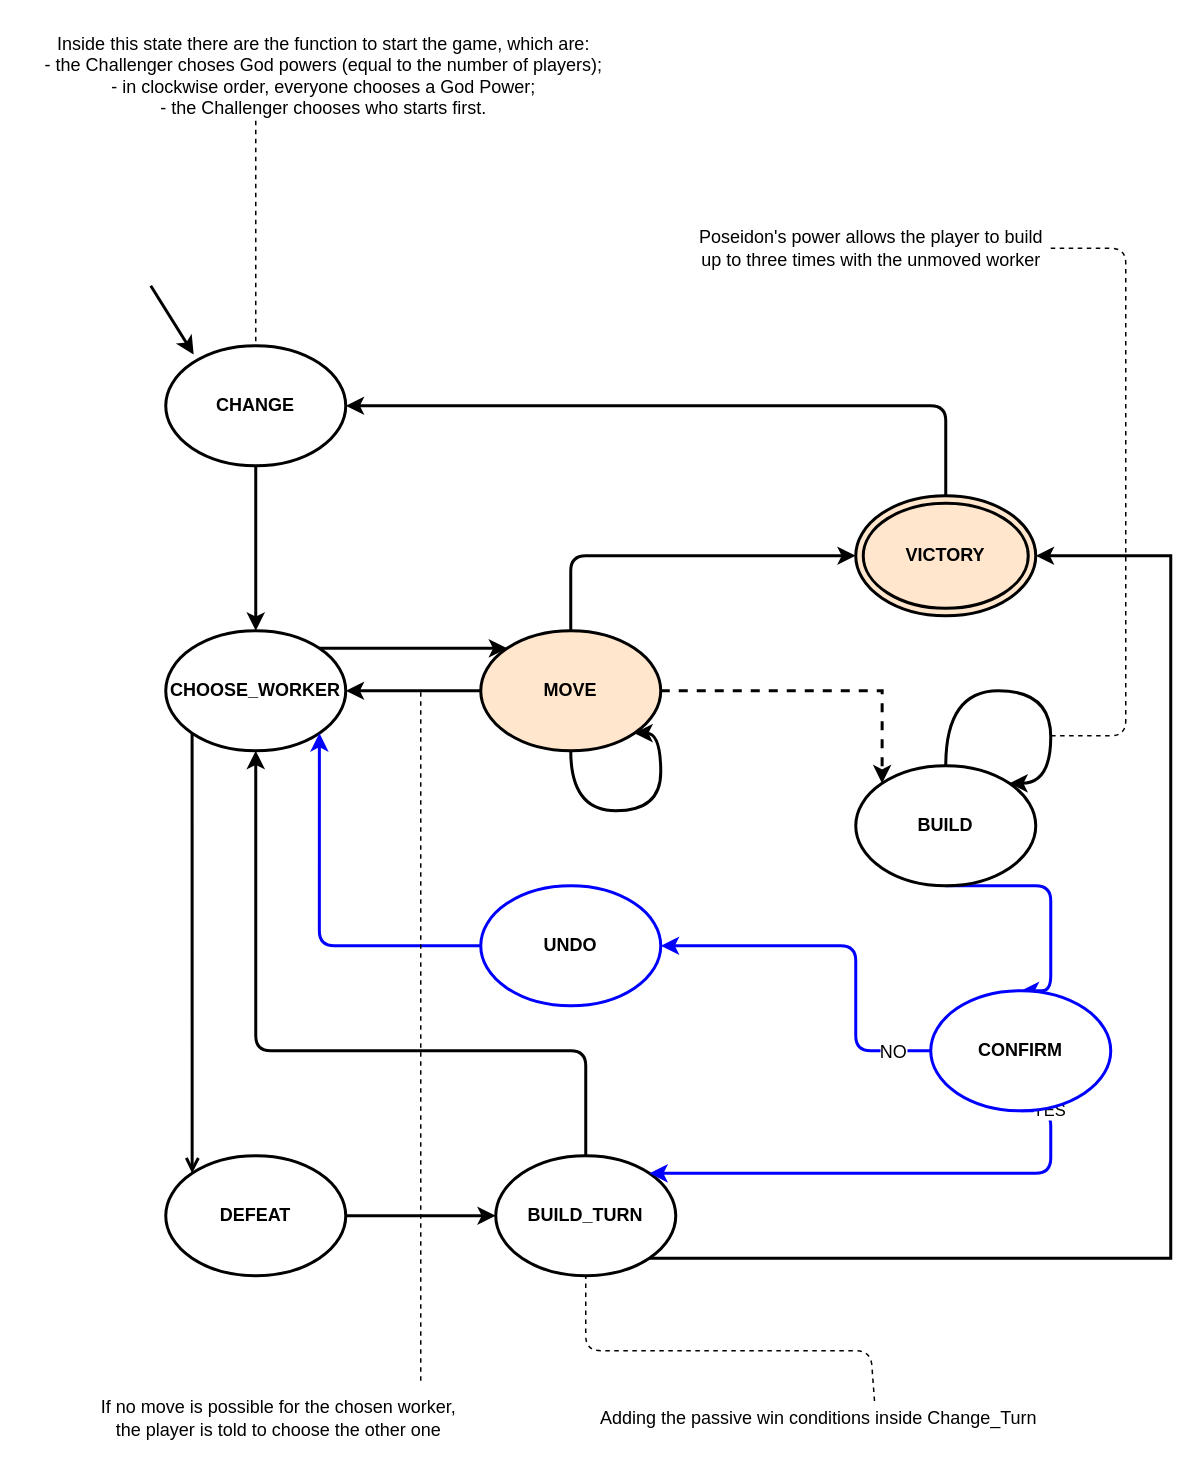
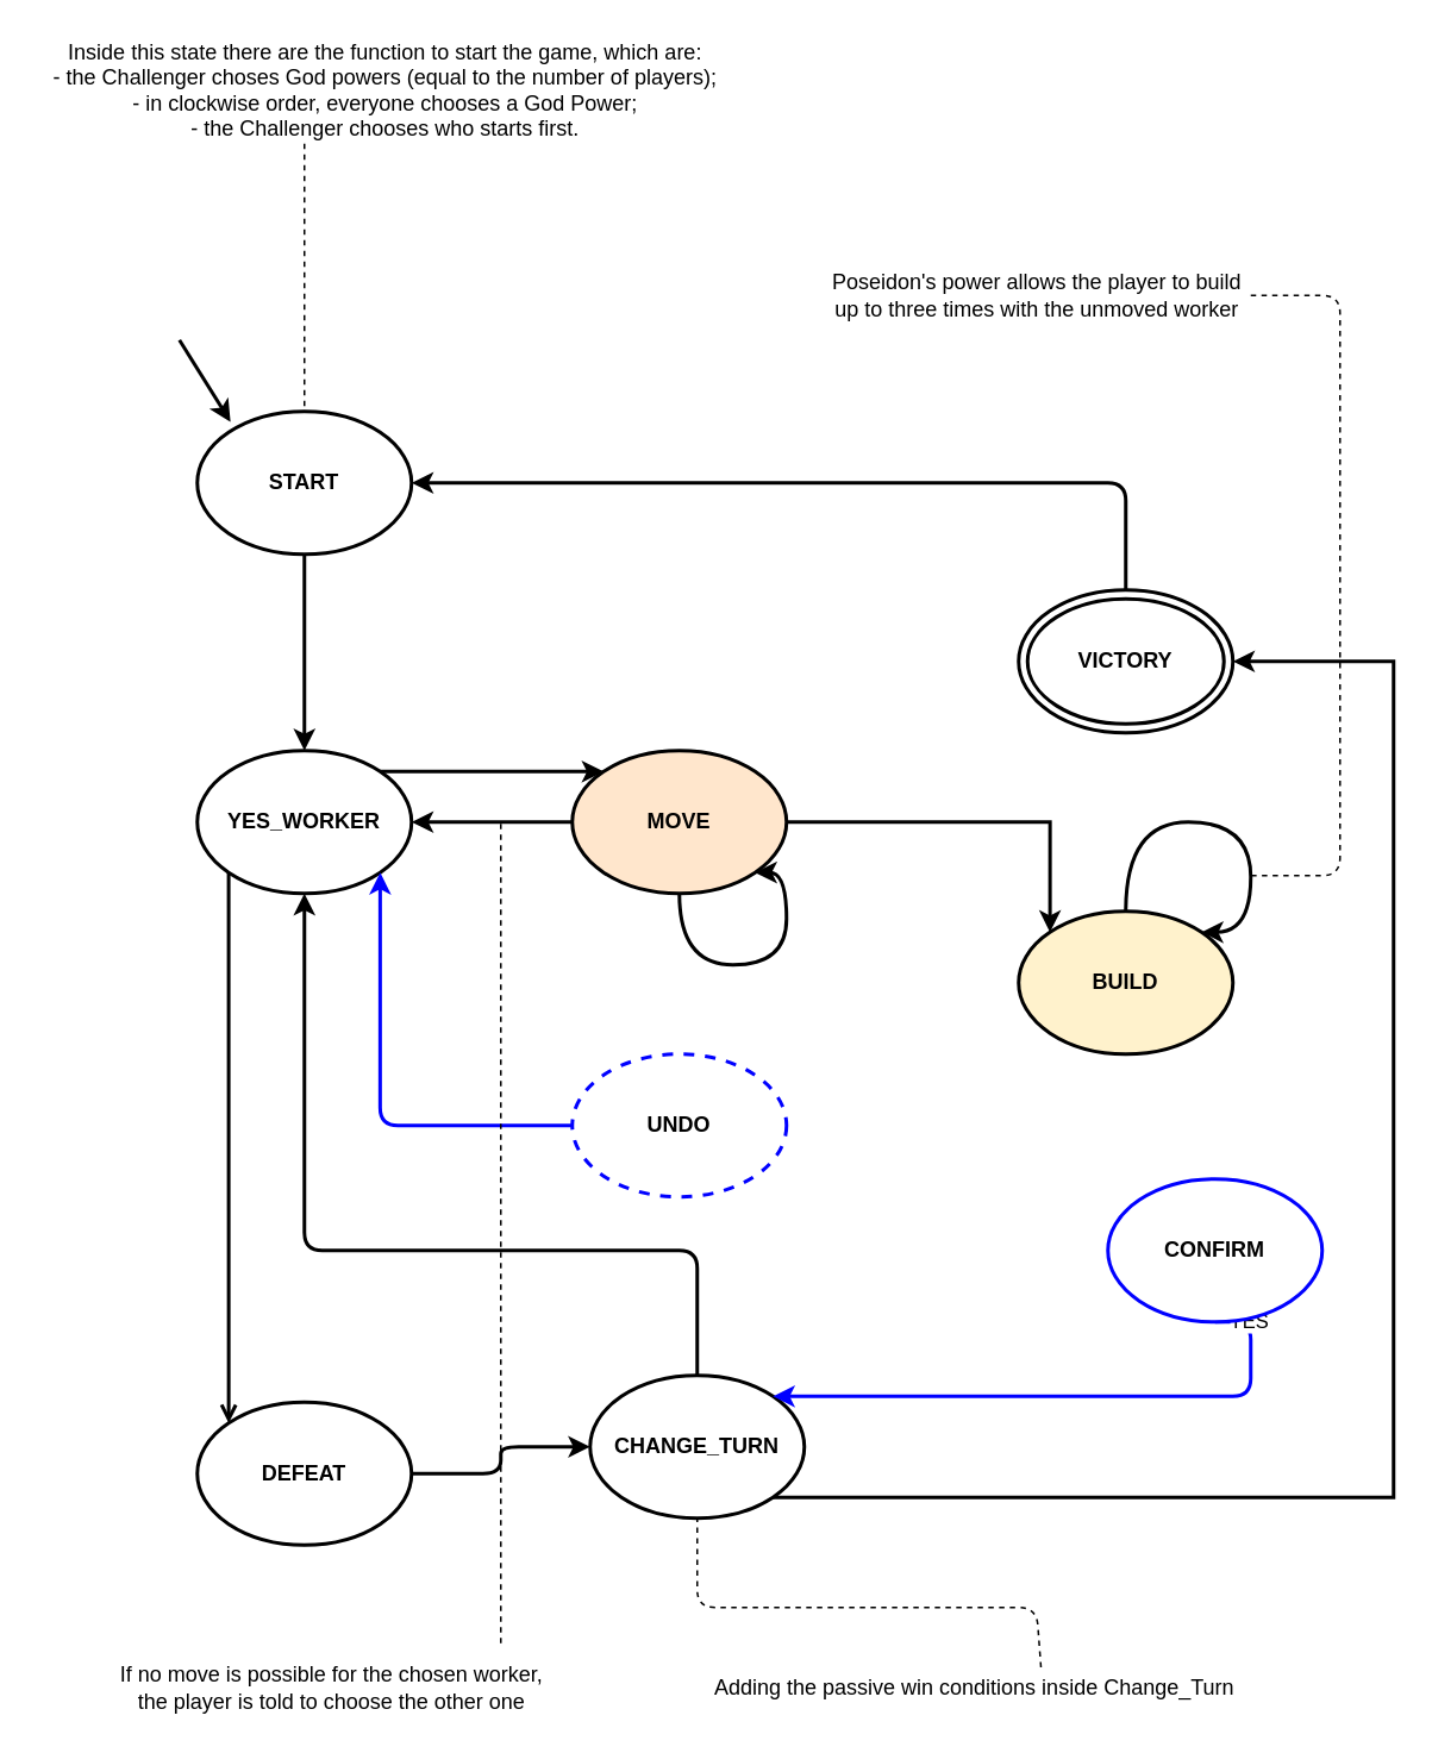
  <mxCell id="0" />
  <mxCell id="1" parent="0" />
  <mxCell id="2" style="edgeStyle=orthogonalEdgeStyle;rounded=1;orthogonalLoop=1;jettySize=auto;html=1;exitX=0.5;exitY=1;exitDx=0;exitDy=0;entryX=0.5;entryY=0;entryDx=0;entryDy=0;strokeWidth=2;" parent="1" source="24" target="5" edge="1"><mxGeometry relative="1" as="geometry"><mxPoint x="110" y="580" as="targetPoint" /><mxPoint x="-20" y="540" as="sourcePoint" /><Array as="points" /></mxGeometry></mxCell>
  <mxCell id="3" style="edgeStyle=orthogonalEdgeStyle;orthogonalLoop=1;jettySize=auto;html=1;exitX=0;exitY=1;exitDx=0;exitDy=0;entryX=0;entryY=0;entryDx=0;entryDy=0;strokeWidth=2;endArrow=open;" parent="1" source="5" target="13" edge="1"><mxGeometry relative="1" as="geometry"><Array as="points"><mxPoint x="128" y="780" /><mxPoint x="128" y="780" /></Array></mxGeometry></mxCell>
  <mxCell id="4" style="edgeStyle=orthogonalEdgeStyle;orthogonalLoop=1;jettySize=auto;html=1;exitX=1;exitY=0;exitDx=0;exitDy=0;entryX=0;entryY=0;entryDx=0;entryDy=0;strokeColor=#000000;strokeWidth=2;" parent="1" source="5" target="8" edge="1"><mxGeometry relative="1" as="geometry" /></mxCell>
- <mxCell id="5" value="CHOOSE_WORKER" style="ellipse;whiteSpace=wrap;html=1;strokeWidth=2;fontStyle=1" parent="1" vertex="1"><mxGeometry x="110" y="420" width="120" height="80" as="geometry" /></mxCell>
- <mxCell id="6" style="edgeStyle=orthogonalEdgeStyle;orthogonalLoop=1;jettySize=auto;html=1;exitX=0.5;exitY=0;exitDx=0;exitDy=0;entryX=0;entryY=0.5;entryDx=0;entryDy=0;strokeColor=#000000;strokeWidth=2;fontColor=#000000;" parent="1" source="8" target="28" edge="1"><mxGeometry relative="1" as="geometry" /></mxCell>
+ <mxCell id="5" value="YES_WORKER" style="ellipse;whiteSpace=wrap;html=1;strokeWidth=2;fontStyle=1" parent="1" vertex="1"><mxGeometry x="110" y="420" width="120" height="80" as="geometry" /></mxCell>
  <mxCell id="7" style="edgeStyle=orthogonalEdgeStyle;orthogonalLoop=1;jettySize=auto;html=1;exitX=0;exitY=1;exitDx=0;exitDy=0;entryX=1;entryY=0.5;entryDx=0;entryDy=0;strokeColor=#000000;strokeWidth=2;" parent="1" source="8" target="5" edge="1"><mxGeometry relative="1" as="geometry"><Array as="points"><mxPoint x="338" y="460" /></Array></mxGeometry></mxCell>
  <mxCell id="8" value="MOVE" style="ellipse;whiteSpace=wrap;html=1;strokeWidth=2;fontStyle=1;fillColor=#ffe6cc;" parent="1" vertex="1"><mxGeometry x="320" y="420" width="120" height="80" as="geometry" /></mxCell>
- <mxCell id="9" style="edgeStyle=orthogonalEdgeStyle;orthogonalLoop=1;jettySize=auto;html=1;exitX=0.5;exitY=1;exitDx=0;exitDy=0;entryX=0.5;entryY=0;entryDx=0;entryDy=0;strokeWidth=2;fillColor=#0050ef;strokeColor=#0000FF;" parent="1" source="10" target="20" edge="1"><mxGeometry relative="1" as="geometry"><Array as="points"><mxPoint x="700" y="590" /></Array></mxGeometry></mxCell>
- <mxCell id="10" value="BUILD" style="ellipse;whiteSpace=wrap;html=1;strokeWidth=2;fontStyle=1" parent="1" vertex="1"><mxGeometry x="570" y="510" width="120" height="80" as="geometry" /></mxCell>
+ <mxCell id="10" value="BUILD" style="ellipse;whiteSpace=wrap;html=1;strokeWidth=2;fontStyle=1;fillColor=#fff2cc;" parent="1" vertex="1"><mxGeometry x="570" y="510" width="120" height="80" as="geometry" /></mxCell>
  <mxCell id="11" style="edgeStyle=orthogonalEdgeStyle;rounded=1;orthogonalLoop=1;jettySize=auto;html=1;exitX=0.5;exitY=0;exitDx=0;exitDy=0;entryX=1;entryY=0.5;entryDx=0;entryDy=0;strokeWidth=2;fillColor=#fa6800;strokeColor=#000000;" parent="1" source="29" target="24" edge="1"><mxGeometry relative="1" as="geometry"><Array as="points"><mxPoint x="630" y="270" /></Array></mxGeometry></mxCell>
  <mxCell id="12" style="edgeStyle=orthogonalEdgeStyle;orthogonalLoop=1;jettySize=auto;html=1;entryX=0;entryY=0.5;entryDx=0;entryDy=0;strokeWidth=2;" parent="1" source="13" target="16" edge="1"><mxGeometry relative="1" as="geometry" /></mxCell>
- <mxCell id="13" value="DEFEAT" style="ellipse;whiteSpace=wrap;html=1;strokeWidth=2;fontStyle=1" parent="1" vertex="1"><mxGeometry x="110" y="770" width="120" height="80" as="geometry" /></mxCell>
+ <mxCell id="13" value="DEFEAT" style="ellipse;whiteSpace=wrap;html=1;strokeWidth=2;fontStyle=1" parent="1" vertex="1"><mxGeometry x="110" y="785" width="120" height="80" as="geometry" /></mxCell>
  <mxCell id="14" style="edgeStyle=orthogonalEdgeStyle;orthogonalLoop=1;jettySize=auto;html=1;exitX=0.5;exitY=0;exitDx=0;exitDy=0;strokeWidth=2;" parent="1" source="16" edge="1"><mxGeometry relative="1" as="geometry"><mxPoint x="170" y="500" as="targetPoint" /><Array as="points"><mxPoint x="390" y="700" /><mxPoint x="170" y="700" /></Array></mxGeometry></mxCell>
  <mxCell id="15" style="edgeStyle=orthogonalEdgeStyle;rounded=0;orthogonalLoop=1;jettySize=auto;html=1;exitX=1;exitY=1;exitDx=0;exitDy=0;entryX=1;entryY=0.5;entryDx=0;entryDy=0;strokeWidth=2;" parent="1" source="16" target="28" edge="1"><mxGeometry relative="1" as="geometry"><Array as="points"><mxPoint x="780" y="838" /><mxPoint x="780" y="370" /></Array></mxGeometry></mxCell>
- <mxCell id="16" value="BUILD_TURN" style="ellipse;whiteSpace=wrap;html=1;strokeWidth=2;fontStyle=1" parent="1" vertex="1"><mxGeometry x="330" y="770" width="120" height="80" as="geometry" /></mxCell>
- <mxCell id="17" style="edgeStyle=orthogonalEdgeStyle;orthogonalLoop=1;jettySize=auto;html=1;entryX=1;entryY=0.5;entryDx=0;entryDy=0;strokeColor=#0000FF;strokeWidth=2;exitX=0;exitY=0.5;exitDx=0;exitDy=0;" parent="1" source="20" target="22" edge="1"><mxGeometry relative="1" as="geometry"><Array as="points"><mxPoint x="570" y="700" /><mxPoint x="570" y="630" /></Array></mxGeometry></mxCell>
- <mxCell id="18" value="NO" style="text;html=1;align=center;verticalAlign=middle;resizable=0;points=[];labelBackgroundColor=#ffffff;" parent="17" vertex="1" connectable="0"><mxGeometry x="-0.79" relative="1" as="geometry"><mxPoint as="offset" /></mxGeometry></mxCell>
+ <mxCell id="16" value="CHANGE_TURN" style="ellipse;whiteSpace=wrap;html=1;strokeWidth=2;fontStyle=1" parent="1" vertex="1"><mxGeometry x="330" y="770" width="120" height="80" as="geometry" /></mxCell>
  <mxCell id="19" value="YES" style="edgeStyle=orthogonalEdgeStyle;orthogonalLoop=1;jettySize=auto;html=1;entryX=1;entryY=0;entryDx=0;entryDy=0;strokeColor=#0000FF;strokeWidth=2;exitX=0.5;exitY=1;exitDx=0;exitDy=0;" parent="1" source="20" target="16" edge="1"><mxGeometry x="-0.885" relative="1" as="geometry"><Array as="points"><mxPoint x="700" y="782" /></Array><mxPoint as="offset" /></mxGeometry></mxCell>
  <mxCell id="20" value="CONFIRM" style="ellipse;whiteSpace=wrap;html=1;strokeWidth=2;strokeColor=#0000FF;fontStyle=1" parent="1" vertex="1"><mxGeometry x="620" y="660" width="120" height="80" as="geometry" /></mxCell>
  <mxCell id="21" style="edgeStyle=orthogonalEdgeStyle;orthogonalLoop=1;jettySize=auto;html=1;entryX=1;entryY=1;entryDx=0;entryDy=0;strokeColor=#0000FF;strokeWidth=2;" parent="1" source="22" target="5" edge="1"><mxGeometry relative="1" as="geometry" /></mxCell>
- <mxCell id="22" value="UNDO" style="ellipse;whiteSpace=wrap;html=1;strokeWidth=2;strokeColor=#0000FF;fontStyle=1" parent="1" vertex="1"><mxGeometry x="320" y="590" width="120" height="80" as="geometry" /></mxCell>
- <mxCell id="23" style="edgeStyle=orthogonalEdgeStyle;rounded=0;orthogonalLoop=1;jettySize=auto;html=1;strokeWidth=2;entryX=0;entryY=0;entryDx=0;entryDy=0;exitX=1;exitY=0.5;exitDx=0;exitDy=0;dashed=1;" parent="1" source="8" target="10" edge="1"><mxGeometry relative="1" as="geometry"><mxPoint x="379.5" y="580" as="targetPoint" /><mxPoint x="379.5" y="500" as="sourcePoint" /></mxGeometry></mxCell>
- <mxCell id="24" value="CHANGE" style="ellipse;whiteSpace=wrap;html=1;strokeWidth=2;fontStyle=1" parent="1" vertex="1"><mxGeometry x="110" y="230" width="120" height="80" as="geometry" /></mxCell>
+ <mxCell id="22" value="UNDO" style="ellipse;whiteSpace=wrap;html=1;strokeWidth=2;strokeColor=#0000FF;fontStyle=1;dashed=1;" parent="1" vertex="1"><mxGeometry x="320" y="590" width="120" height="80" as="geometry" /></mxCell>
+ <mxCell id="23" style="edgeStyle=orthogonalEdgeStyle;rounded=0;orthogonalLoop=1;jettySize=auto;html=1;strokeWidth=2;entryX=0;entryY=0;entryDx=0;entryDy=0;exitX=1;exitY=0.5;exitDx=0;exitDy=0;" parent="1" source="8" target="10" edge="1"><mxGeometry relative="1" as="geometry"><mxPoint x="379.5" y="580" as="targetPoint" /><mxPoint x="379.5" y="500" as="sourcePoint" /></mxGeometry></mxCell>
+ <mxCell id="24" value="START" style="ellipse;whiteSpace=wrap;html=1;strokeWidth=2;fontStyle=1" parent="1" vertex="1"><mxGeometry x="110" y="230" width="120" height="80" as="geometry" /></mxCell>
  <mxCell id="25" value="" style="endArrow=classic;html=1;strokeColor=#000000;strokeWidth=2;entryX=0.155;entryY=0.073;entryDx=0;entryDy=0;entryPerimeter=0;" parent="1" target="24" edge="1"><mxGeometry width="50" height="50" relative="1" as="geometry"><mxPoint x="100" y="190" as="sourcePoint" /><mxPoint x="-570" y="820" as="targetPoint" /></mxGeometry></mxCell>
  <mxCell id="26" value="Inside this state there are the function to start the game, which are:&lt;br&gt;- the Challenger choses God powers (equal to the number of players);&lt;br&gt;- in clockwise order, everyone chooses a God Power;&lt;br&gt;- the Challenger chooses who starts first." style="text;html=1;align=center;verticalAlign=middle;resizable=0;points=[];autosize=1;" parent="1" vertex="1"><mxGeometry x="20" y="20" width="390" height="60" as="geometry" /></mxCell>
  <mxCell id="27" value="" style="group;labelBackgroundColor=none;" parent="1" vertex="1" connectable="0"><mxGeometry x="570" y="330" width="120" height="80" as="geometry" /></mxCell>
- <mxCell id="28" value="VICTORY" style="ellipse;whiteSpace=wrap;html=1;strokeWidth=2;fontStyle=1;strokeColor=#000000;shadow=0;fillColor=#ffe6cc;" parent="27" vertex="1"><mxGeometry width="120" height="80" as="geometry" /></mxCell>
+ <mxCell id="28" value="VICTORY" style="ellipse;whiteSpace=wrap;html=1;strokeWidth=2;fontStyle=1;strokeColor=#000000;shadow=0;" parent="27" vertex="1"><mxGeometry width="120" height="80" as="geometry" /></mxCell>
  <mxCell id="29" value="" style="ellipse;whiteSpace=wrap;html=1;shadow=0;strokeWidth=2;fillColor=none;" parent="27" vertex="1"><mxGeometry x="5" y="5" width="110" height="70" as="geometry" /></mxCell>
  <mxCell id="30" value="Adding the passive win conditions inside Change_Turn" style="text;html=1;align=center;verticalAlign=middle;resizable=0;points=[];autosize=1;" parent="1" vertex="1"><mxGeometry x="390" y="935" width="310" height="20" as="geometry" /></mxCell>
  <mxCell id="31" style="edgeStyle=orthogonalEdgeStyle;orthogonalLoop=1;jettySize=auto;html=1;entryX=1;entryY=0;entryDx=0;entryDy=0;strokeWidth=2;fillColor=#e51400;strokeColor=#000000;curved=1;" parent="1" target="10" edge="1"><mxGeometry relative="1" as="geometry"><Array as="points"><mxPoint x="630" y="460" /><mxPoint x="700" y="460" /><mxPoint x="700" y="522" /></Array><mxPoint x="630" y="510" as="sourcePoint" /><mxPoint x="660.016" y="488.224" as="targetPoint" /></mxGeometry></mxCell>
  <mxCell id="32" value="Poseidon's power allows the player to build&lt;br&gt;up to three times with the unmoved worker&lt;br&gt;" style="text;html=1;align=center;verticalAlign=middle;resizable=0;points=[];autosize=1;fillColor=none;strokeColor=none;fontColor=#000000;labelBackgroundColor=none;" parent="1" vertex="1"><mxGeometry x="460" y="150" width="240" height="30" as="geometry" /></mxCell>
  <mxCell id="33" style="edgeStyle=orthogonalEdgeStyle;orthogonalLoop=1;jettySize=auto;html=1;exitX=0.5;exitY=1;exitDx=0;exitDy=0;entryX=1;entryY=1;entryDx=0;entryDy=0;fillColor=#e51400;strokeColor=#000000;strokeWidth=2;curved=1;" parent="1" source="8" target="8" edge="1"><mxGeometry relative="1" as="geometry"><Array as="points"><mxPoint x="380" y="540" /><mxPoint x="440" y="540" /><mxPoint x="440" y="488" /></Array></mxGeometry></mxCell>
  <mxCell id="34" value="If no move is possible for the chosen worker,&lt;br&gt;the player is told to choose the other one" style="text;html=1;align=center;verticalAlign=middle;resizable=0;points=[];autosize=1;fontColor=#000000;" parent="1" vertex="1"><mxGeometry x="60" y="930" width="250" height="30" as="geometry" /></mxCell>
  <mxCell id="35" value="" style="endArrow=none;dashed=1;html=1;strokeColor=#000000;strokeWidth=1;fontColor=#F0F0F0;" parent="1" edge="1"><mxGeometry width="50" height="50" relative="1" as="geometry"><mxPoint x="280" y="920" as="sourcePoint" /><mxPoint x="280" y="460" as="targetPoint" /></mxGeometry></mxCell>
  <mxCell id="36" value="" style="endArrow=none;dashed=1;html=1;strokeColor=#000000;strokeWidth=1;fontColor=#F0F0F0;" parent="1" target="24" edge="1"><mxGeometry width="50" height="50" relative="1" as="geometry"><mxPoint x="170" y="80" as="sourcePoint" /><mxPoint x="-130" y="900" as="targetPoint" /></mxGeometry></mxCell>
  <mxCell id="37" value="" style="endArrow=none;dashed=1;html=1;strokeColor=#000000;strokeWidth=1;fontColor=#000000;entryX=0.5;entryY=1;entryDx=0;entryDy=0;exitX=0.621;exitY=-0.075;exitDx=0;exitDy=0;exitPerimeter=0;" parent="1" source="30" target="16" edge="1"><mxGeometry width="50" height="50" relative="1" as="geometry"><mxPoint x="500" y="910" as="sourcePoint" /><mxPoint x="60" y="970" as="targetPoint" /><Array as="points"><mxPoint x="580" y="900" /><mxPoint x="390" y="900" /></Array></mxGeometry></mxCell>
  <mxCell id="38" value="" style="endArrow=none;dashed=1;html=1;strokeColor=#000000;strokeWidth=1;fontColor=#F0F0F0;" parent="1" source="32" edge="1"><mxGeometry width="50" height="50" relative="1" as="geometry"><mxPoint y="1020" as="sourcePoint" x="10" /><mxPoint x="700" y="490" as="targetPoint" /><Array as="points"><mxPoint x="750" y="165" /><mxPoint x="750" y="490" /></Array></mxGeometry></mxCell>
